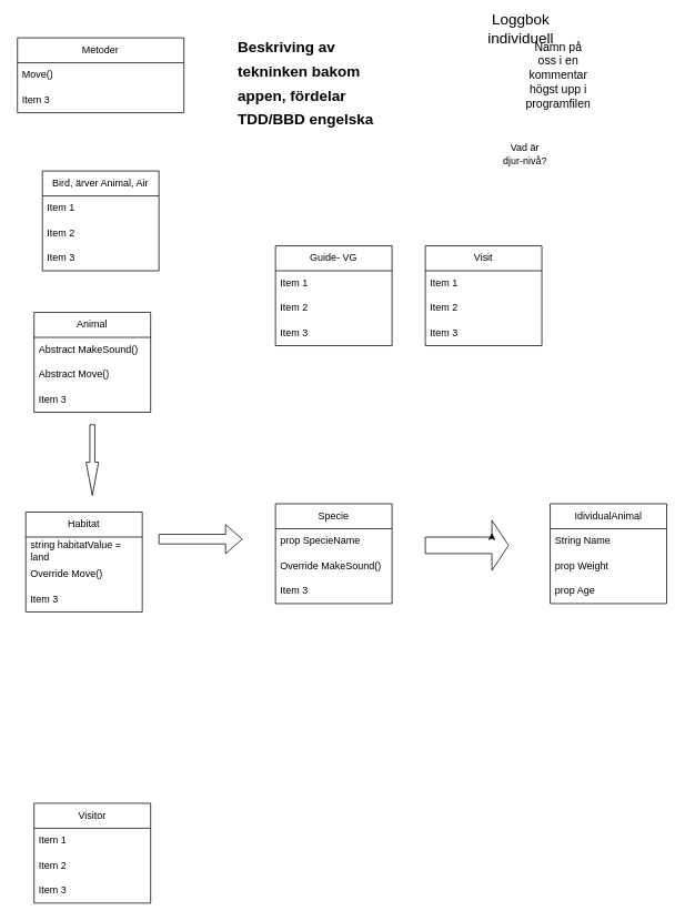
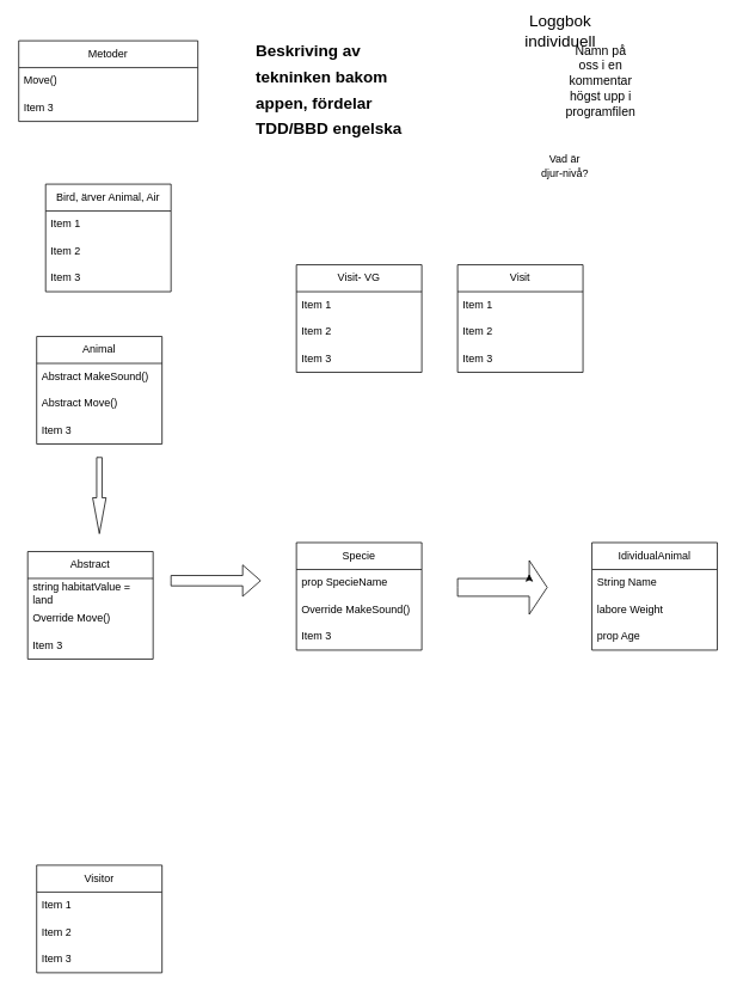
  <mxCell id="0" />
  <mxCell id="1" parent="0" />
  <mxCell id="2" value="&lt;div&gt;Metoder&lt;/div&gt;" style="swimlane;fontStyle=0;childLayout=stackLayout;horizontal=1;startSize=30;horizontalStack=0;resizeParent=1;resizeParentMax=0;resizeLast=0;collapsible=1;marginBottom=0;whiteSpace=wrap;html=1;" vertex="1" parent="1"><mxGeometry x="20" y="45" width="200" height="90" as="geometry" /></mxCell>
  <mxCell id="3" value="Move()" style="text;strokeColor=none;fillColor=none;align=left;verticalAlign=middle;spacingLeft=4;spacingRight=4;overflow=hidden;points=[[0,0.5],[1,0.5]];portConstraint=eastwest;rotatable=0;whiteSpace=wrap;html=1;" vertex="1" parent="2"><mxGeometry y="30" width="200" height="30" as="geometry" /></mxCell>
  <mxCell id="4" value="Item 3" style="text;strokeColor=none;fillColor=none;align=left;verticalAlign=middle;spacingLeft=4;spacingRight=4;overflow=hidden;points=[[0,0.5],[1,0.5]];portConstraint=eastwest;rotatable=0;whiteSpace=wrap;html=1;" vertex="1" parent="2"><mxGeometry y="60" width="200" height="30" as="geometry" /></mxCell>
  <mxCell id="5" value="&lt;h1&gt;&lt;font style=&quot;font-size: 18px;&quot;&gt;Beskriving av tekninken bakom appen, fördelar TDD/BBD engelska&lt;/font&gt;&lt;br&gt;&lt;/h1&gt;&lt;p&gt;Lorem ipsum dolor sit amet, consectetur adipisicing elit, sed do eiusmod tempor incididunt ut labore et dolore magna aliqua.&lt;/p&gt;" style="text;html=1;strokeColor=none;fillColor=none;spacing=5;spacingTop=-20;whiteSpace=wrap;overflow=hidden;rounded=0;" vertex="1" parent="1"><mxGeometry x="280" y="35" width="190" height="120" as="geometry" /></mxCell>
  <mxCell id="6" value="&lt;font style=&quot;font-size: 18px;&quot;&gt;Loggbok individuell&lt;/font&gt;" style="text;html=1;strokeColor=none;fillColor=none;align=center;verticalAlign=middle;whiteSpace=wrap;rounded=0;" vertex="1" parent="1"><mxGeometry x="595" y="20" width="60" height="30" as="geometry" /></mxCell>
  <mxCell id="7" value="&lt;font style=&quot;font-size: 14px;&quot;&gt;Namn på oss i en kommentar högst upp i programfilen&lt;/font&gt;" style="text;html=1;strokeColor=none;fillColor=none;align=center;verticalAlign=middle;whiteSpace=wrap;rounded=0;" vertex="1" parent="1"><mxGeometry x="640" y="75" width="60" height="30" as="geometry" /></mxCell>
  <mxCell id="8" value="Vad är djur-nivå?" style="text;html=1;strokeColor=none;fillColor=none;align=center;verticalAlign=middle;whiteSpace=wrap;rounded=0;" vertex="1" parent="1"><mxGeometry x="600" y="170" width="60" height="30" as="geometry" /></mxCell>
  <mxCell id="9" value="Bird, ärver Animal, Air" style="swimlane;fontStyle=0;childLayout=stackLayout;horizontal=1;startSize=30;horizontalStack=0;resizeParent=1;resizeParentMax=0;resizeLast=0;collapsible=1;marginBottom=0;whiteSpace=wrap;html=1;" vertex="1" parent="1"><mxGeometry x="50" y="205" width="140" height="120" as="geometry" /></mxCell>
  <mxCell id="10" value="Item 1" style="text;strokeColor=none;fillColor=none;align=left;verticalAlign=middle;spacingLeft=4;spacingRight=4;overflow=hidden;points=[[0,0.5],[1,0.5]];portConstraint=eastwest;rotatable=0;whiteSpace=wrap;html=1;" vertex="1" parent="9"><mxGeometry y="30" width="140" height="30" as="geometry" /></mxCell>
  <mxCell id="11" value="Item 2" style="text;strokeColor=none;fillColor=none;align=left;verticalAlign=middle;spacingLeft=4;spacingRight=4;overflow=hidden;points=[[0,0.5],[1,0.5]];portConstraint=eastwest;rotatable=0;whiteSpace=wrap;html=1;" vertex="1" parent="9"><mxGeometry y="60" width="140" height="30" as="geometry" /></mxCell>
  <mxCell id="12" value="Item 3" style="text;strokeColor=none;fillColor=none;align=left;verticalAlign=middle;spacingLeft=4;spacingRight=4;overflow=hidden;points=[[0,0.5],[1,0.5]];portConstraint=eastwest;rotatable=0;whiteSpace=wrap;html=1;" vertex="1" parent="9"><mxGeometry y="90" width="140" height="30" as="geometry" /></mxCell>
  <mxCell id="13" value="Animal" style="swimlane;fontStyle=0;childLayout=stackLayout;horizontal=1;startSize=30;horizontalStack=0;resizeParent=1;resizeParentMax=0;resizeLast=0;collapsible=1;marginBottom=0;whiteSpace=wrap;html=1;" vertex="1" parent="1"><mxGeometry x="40" y="375" width="140" height="120" as="geometry" /></mxCell>
  <mxCell id="14" value="Abstract MakeSound()" style="text;strokeColor=none;fillColor=none;align=left;verticalAlign=middle;spacingLeft=4;spacingRight=4;overflow=hidden;points=[[0,0.5],[1,0.5]];portConstraint=eastwest;rotatable=0;whiteSpace=wrap;html=1;" vertex="1" parent="13"><mxGeometry y="30" width="140" height="30" as="geometry" /></mxCell>
  <mxCell id="15" value="Abstract Move()" style="text;strokeColor=none;fillColor=none;align=left;verticalAlign=middle;spacingLeft=4;spacingRight=4;overflow=hidden;points=[[0,0.5],[1,0.5]];portConstraint=eastwest;rotatable=0;whiteSpace=wrap;html=1;" vertex="1" parent="13"><mxGeometry y="60" width="140" height="30" as="geometry" /></mxCell>
  <mxCell id="16" value="Item 3" style="text;strokeColor=none;fillColor=none;align=left;verticalAlign=middle;spacingLeft=4;spacingRight=4;overflow=hidden;points=[[0,0.5],[1,0.5]];portConstraint=eastwest;rotatable=0;whiteSpace=wrap;html=1;" vertex="1" parent="13"><mxGeometry y="90" width="140" height="30" as="geometry" /></mxCell>
  <mxCell id="17" value="Visitor" style="swimlane;fontStyle=0;childLayout=stackLayout;horizontal=1;startSize=30;horizontalStack=0;resizeParent=1;resizeParentMax=0;resizeLast=0;collapsible=1;marginBottom=0;whiteSpace=wrap;html=1;" vertex="1" parent="1"><mxGeometry x="40" y="965" width="140" height="120" as="geometry" /></mxCell>
  <mxCell id="18" value="Item 1" style="text;strokeColor=none;fillColor=none;align=left;verticalAlign=middle;spacingLeft=4;spacingRight=4;overflow=hidden;points=[[0,0.5],[1,0.5]];portConstraint=eastwest;rotatable=0;whiteSpace=wrap;html=1;" vertex="1" parent="17"><mxGeometry y="30" width="140" height="30" as="geometry" /></mxCell>
  <mxCell id="19" value="Item 2" style="text;strokeColor=none;fillColor=none;align=left;verticalAlign=middle;spacingLeft=4;spacingRight=4;overflow=hidden;points=[[0,0.5],[1,0.5]];portConstraint=eastwest;rotatable=0;whiteSpace=wrap;html=1;" vertex="1" parent="17"><mxGeometry y="60" width="140" height="30" as="geometry" /></mxCell>
  <mxCell id="20" value="Item 3" style="text;strokeColor=none;fillColor=none;align=left;verticalAlign=middle;spacingLeft=4;spacingRight=4;overflow=hidden;points=[[0,0.5],[1,0.5]];portConstraint=eastwest;rotatable=0;whiteSpace=wrap;html=1;" vertex="1" parent="17"><mxGeometry y="90" width="140" height="30" as="geometry" /></mxCell>
- <mxCell id="21" value="Guide- VG" style="swimlane;fontStyle=0;childLayout=stackLayout;horizontal=1;startSize=30;horizontalStack=0;resizeParent=1;resizeParentMax=0;resizeLast=0;collapsible=1;marginBottom=0;whiteSpace=wrap;html=1;" vertex="1" parent="1"><mxGeometry x="330" y="295" width="140" height="120" as="geometry" /></mxCell>
+ <mxCell id="21" value="Visit- VG" style="swimlane;fontStyle=0;childLayout=stackLayout;horizontal=1;startSize=30;horizontalStack=0;resizeParent=1;resizeParentMax=0;resizeLast=0;collapsible=1;marginBottom=0;whiteSpace=wrap;html=1;" vertex="1" parent="1"><mxGeometry x="330" y="295" width="140" height="120" as="geometry" /></mxCell>
  <mxCell id="22" value="Item 1" style="text;strokeColor=none;fillColor=none;align=left;verticalAlign=middle;spacingLeft=4;spacingRight=4;overflow=hidden;points=[[0,0.5],[1,0.5]];portConstraint=eastwest;rotatable=0;whiteSpace=wrap;html=1;" vertex="1" parent="21"><mxGeometry y="30" width="140" height="30" as="geometry" /></mxCell>
  <mxCell id="23" value="Item 2" style="text;strokeColor=none;fillColor=none;align=left;verticalAlign=middle;spacingLeft=4;spacingRight=4;overflow=hidden;points=[[0,0.5],[1,0.5]];portConstraint=eastwest;rotatable=0;whiteSpace=wrap;html=1;" vertex="1" parent="21"><mxGeometry y="60" width="140" height="30" as="geometry" /></mxCell>
  <mxCell id="24" value="Item 3" style="text;strokeColor=none;fillColor=none;align=left;verticalAlign=middle;spacingLeft=4;spacingRight=4;overflow=hidden;points=[[0,0.5],[1,0.5]];portConstraint=eastwest;rotatable=0;whiteSpace=wrap;html=1;" vertex="1" parent="21"><mxGeometry y="90" width="140" height="30" as="geometry" /></mxCell>
  <mxCell id="25" value="Visit" style="swimlane;fontStyle=0;childLayout=stackLayout;horizontal=1;startSize=30;horizontalStack=0;resizeParent=1;resizeParentMax=0;resizeLast=0;collapsible=1;marginBottom=0;whiteSpace=wrap;html=1;" vertex="1" parent="1"><mxGeometry x="510" y="295" width="140" height="120" as="geometry" /></mxCell>
  <mxCell id="26" value="Item 1" style="text;strokeColor=none;fillColor=none;align=left;verticalAlign=middle;spacingLeft=4;spacingRight=4;overflow=hidden;points=[[0,0.5],[1,0.5]];portConstraint=eastwest;rotatable=0;whiteSpace=wrap;html=1;" vertex="1" parent="25"><mxGeometry y="30" width="140" height="30" as="geometry" /></mxCell>
  <mxCell id="27" value="Item 2" style="text;strokeColor=none;fillColor=none;align=left;verticalAlign=middle;spacingLeft=4;spacingRight=4;overflow=hidden;points=[[0,0.5],[1,0.5]];portConstraint=eastwest;rotatable=0;whiteSpace=wrap;html=1;" vertex="1" parent="25"><mxGeometry y="60" width="140" height="30" as="geometry" /></mxCell>
  <mxCell id="28" value="Item 3" style="text;strokeColor=none;fillColor=none;align=left;verticalAlign=middle;spacingLeft=4;spacingRight=4;overflow=hidden;points=[[0,0.5],[1,0.5]];portConstraint=eastwest;rotatable=0;whiteSpace=wrap;html=1;" vertex="1" parent="25"><mxGeometry y="90" width="140" height="30" as="geometry" /></mxCell>
  <mxCell id="29" value="Specie" style="swimlane;fontStyle=0;childLayout=stackLayout;horizontal=1;startSize=30;horizontalStack=0;resizeParent=1;resizeParentMax=0;resizeLast=0;collapsible=1;marginBottom=0;whiteSpace=wrap;html=1;" vertex="1" parent="1"><mxGeometry x="330" y="605" width="140" height="120" as="geometry" /></mxCell>
  <mxCell id="30" value="prop SpecieName" style="text;strokeColor=none;fillColor=none;align=left;verticalAlign=middle;spacingLeft=4;spacingRight=4;overflow=hidden;points=[[0,0.5],[1,0.5]];portConstraint=eastwest;rotatable=0;whiteSpace=wrap;html=1;" vertex="1" parent="29"><mxGeometry y="30" width="140" height="30" as="geometry" /></mxCell>
  <mxCell id="31" value="Override MakeSound()" style="text;strokeColor=none;fillColor=none;align=left;verticalAlign=middle;spacingLeft=4;spacingRight=4;overflow=hidden;points=[[0,0.5],[1,0.5]];portConstraint=eastwest;rotatable=0;whiteSpace=wrap;html=1;" vertex="1" parent="29"><mxGeometry y="60" width="140" height="30" as="geometry" /></mxCell>
  <mxCell id="32" value="Item 3" style="text;strokeColor=none;fillColor=none;align=left;verticalAlign=middle;spacingLeft=4;spacingRight=4;overflow=hidden;points=[[0,0.5],[1,0.5]];portConstraint=eastwest;rotatable=0;whiteSpace=wrap;html=1;" vertex="1" parent="29"><mxGeometry y="90" width="140" height="30" as="geometry" /></mxCell>
- <mxCell id="33" value="Habitat" style="swimlane;fontStyle=0;childLayout=stackLayout;horizontal=1;startSize=30;horizontalStack=0;resizeParent=1;resizeParentMax=0;resizeLast=0;collapsible=1;marginBottom=0;whiteSpace=wrap;html=1;" vertex="1" parent="1"><mxGeometry x="30" y="615" width="140" height="120" as="geometry" /></mxCell>
+ <mxCell id="33" value="Abstract" style="swimlane;fontStyle=0;childLayout=stackLayout;horizontal=1;startSize=30;horizontalStack=0;resizeParent=1;resizeParentMax=0;resizeLast=0;collapsible=1;marginBottom=0;whiteSpace=wrap;html=1;" vertex="1" parent="1"><mxGeometry x="30" y="615" width="140" height="120" as="geometry" /></mxCell>
  <mxCell id="34" value="string habitatValue = land" style="text;strokeColor=none;fillColor=none;align=left;verticalAlign=middle;spacingLeft=4;spacingRight=4;overflow=hidden;points=[[0,0.5],[1,0.5]];portConstraint=eastwest;rotatable=0;whiteSpace=wrap;html=1;" vertex="1" parent="33"><mxGeometry y="30" width="140" height="30" as="geometry" /></mxCell>
  <mxCell id="35" value="Override Move()" style="text;strokeColor=none;fillColor=none;align=left;verticalAlign=middle;spacingLeft=4;spacingRight=4;overflow=hidden;points=[[0,0.5],[1,0.5]];portConstraint=eastwest;rotatable=0;whiteSpace=wrap;html=1;" vertex="1" parent="33"><mxGeometry y="60" width="140" height="30" as="geometry" /></mxCell>
  <mxCell id="36" value="Item 3" style="text;strokeColor=none;fillColor=none;align=left;verticalAlign=middle;spacingLeft=4;spacingRight=4;overflow=hidden;points=[[0,0.5],[1,0.5]];portConstraint=eastwest;rotatable=0;whiteSpace=wrap;html=1;" vertex="1" parent="33"><mxGeometry y="90" width="140" height="30" as="geometry" /></mxCell>
  <mxCell id="37" value="IdividualAnimal" style="swimlane;fontStyle=0;childLayout=stackLayout;horizontal=1;startSize=30;horizontalStack=0;resizeParent=1;resizeParentMax=0;resizeLast=0;collapsible=1;marginBottom=0;whiteSpace=wrap;html=1;" vertex="1" parent="1"><mxGeometry x="660" y="605" width="140" height="120" as="geometry" /></mxCell>
  <mxCell id="38" value="String Name" style="text;strokeColor=none;fillColor=none;align=left;verticalAlign=middle;spacingLeft=4;spacingRight=4;overflow=hidden;points=[[0,0.5],[1,0.5]];portConstraint=eastwest;rotatable=0;whiteSpace=wrap;html=1;" vertex="1" parent="37"><mxGeometry y="30" width="140" height="30" as="geometry" /></mxCell>
- <mxCell id="39" value="prop Weight" style="text;strokeColor=none;fillColor=none;align=left;verticalAlign=middle;spacingLeft=4;spacingRight=4;overflow=hidden;points=[[0,0.5],[1,0.5]];portConstraint=eastwest;rotatable=0;whiteSpace=wrap;html=1;" vertex="1" parent="37"><mxGeometry y="60" width="140" height="30" as="geometry" /></mxCell>
+ <mxCell id="39" value="labore Weight" style="text;strokeColor=none;fillColor=none;align=left;verticalAlign=middle;spacingLeft=4;spacingRight=4;overflow=hidden;points=[[0,0.5],[1,0.5]];portConstraint=eastwest;rotatable=0;whiteSpace=wrap;html=1;" vertex="1" parent="37"><mxGeometry y="60" width="140" height="30" as="geometry" /></mxCell>
  <mxCell id="40" value="prop Age" style="text;strokeColor=none;fillColor=none;align=left;verticalAlign=middle;spacingLeft=4;spacingRight=4;overflow=hidden;points=[[0,0.5],[1,0.5]];portConstraint=eastwest;rotatable=0;whiteSpace=wrap;html=1;" vertex="1" parent="37"><mxGeometry y="90" width="140" height="30" as="geometry" /></mxCell>
  <mxCell id="41" value="" style="html=1;shadow=0;dashed=0;align=center;verticalAlign=middle;shape=mxgraph.arrows2.arrow;dy=0.6;dx=40;direction=south;notch=0;" vertex="1" parent="1"><mxGeometry x="102.5" y="510" width="15" height="85" as="geometry" /></mxCell>
  <mxCell id="42" value="" style="html=1;shadow=0;dashed=0;align=center;verticalAlign=middle;shape=mxgraph.arrows2.arrow;dy=0.67;dx=20;notch=0;" vertex="1" parent="1"><mxGeometry x="190" y="630" width="100" height="35" as="geometry" /></mxCell>
  <mxCell id="43" value="" style="html=1;shadow=0;dashed=0;align=center;verticalAlign=middle;shape=mxgraph.arrows2.arrow;dy=0.67;dx=20;notch=0;" vertex="1" parent="1"><mxGeometry x="510" y="625" width="100" height="60" as="geometry" /></mxCell>
  <mxCell id="44" style="edgeStyle=orthogonalEdgeStyle;rounded=0;orthogonalLoop=1;jettySize=auto;html=1;exitX=0;exitY=0;exitDx=80;exitDy=20.1;exitPerimeter=0;entryX=0.8;entryY=0.25;entryDx=0;entryDy=0;entryPerimeter=0;" edge="1" parent="1" source="43" target="43"><mxGeometry relative="1" as="geometry" /></mxCell>
